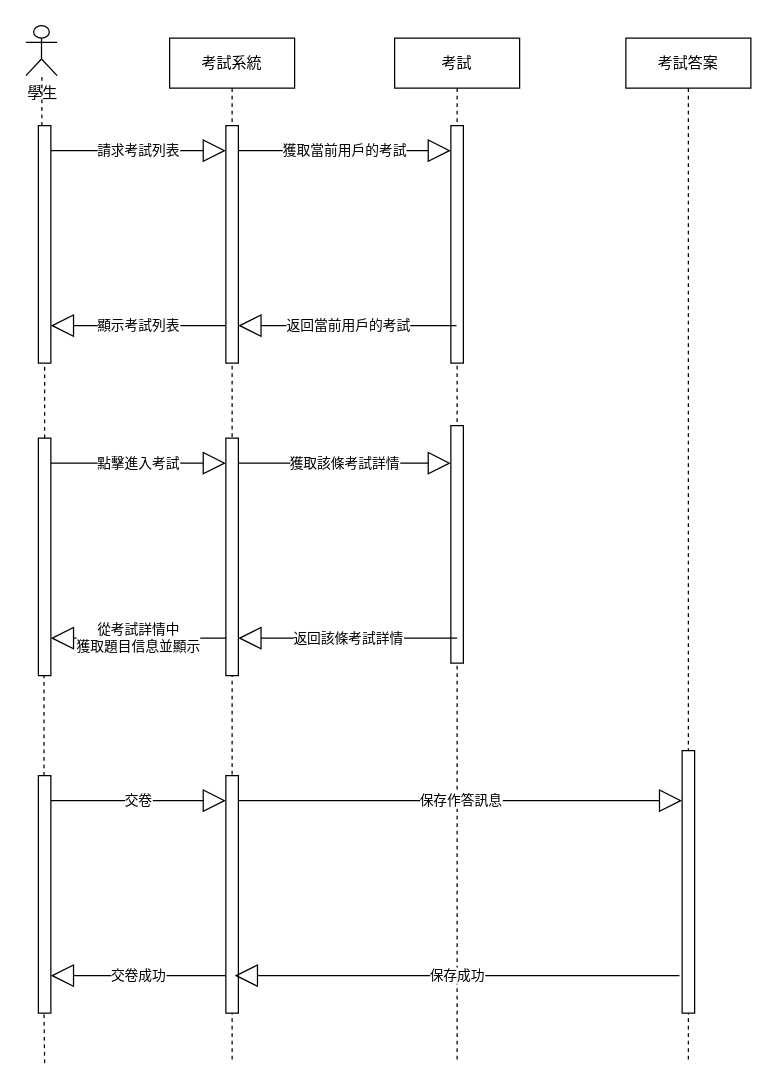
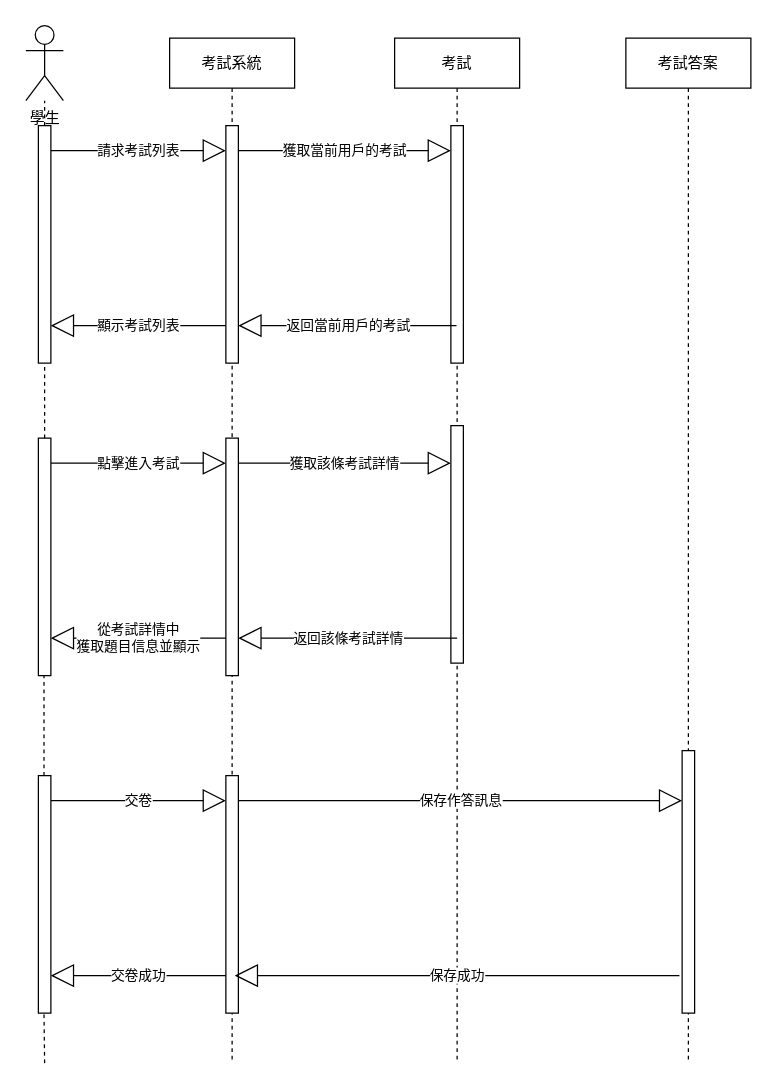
  <mxCell id="0" />
  <mxCell id="1" parent="0" />
  <mxCell id="2" value="考試系統" style="shape=umlLifeline;perimeter=lifelinePerimeter;whiteSpace=wrap;html=1;container=0;dropTarget=0;collapsible=0;recursiveResize=0;outlineConnect=0;portConstraint=eastwest;newEdgeStyle={&quot;edgeStyle&quot;:&quot;elbowEdgeStyle&quot;,&quot;elbow&quot;:&quot;vertical&quot;,&quot;curved&quot;:0,&quot;rounded&quot;:0};" vertex="1" parent="1"><mxGeometry x="135" y="30" width="100" height="820" as="geometry" /></mxCell>
  <mxCell id="3" value="" style="html=1;points=[];perimeter=orthogonalPerimeter;outlineConnect=0;targetShapes=umlLifeline;portConstraint=eastwest;newEdgeStyle={&quot;edgeStyle&quot;:&quot;elbowEdgeStyle&quot;,&quot;elbow&quot;:&quot;vertical&quot;,&quot;curved&quot;:0,&quot;rounded&quot;:0};" vertex="1" parent="2"><mxGeometry x="45" y="70" width="10" height="190" as="geometry" /></mxCell>
  <mxCell id="4" value="" style="html=1;points=[];perimeter=orthogonalPerimeter;outlineConnect=0;targetShapes=umlLifeline;portConstraint=eastwest;newEdgeStyle={&quot;edgeStyle&quot;:&quot;elbowEdgeStyle&quot;,&quot;elbow&quot;:&quot;vertical&quot;,&quot;curved&quot;:0,&quot;rounded&quot;:0};" vertex="1" parent="2"><mxGeometry x="45" y="320" width="10" height="190" as="geometry" /></mxCell>
  <mxCell id="5" value="" style="html=1;points=[];perimeter=orthogonalPerimeter;outlineConnect=0;targetShapes=umlLifeline;portConstraint=eastwest;newEdgeStyle={&quot;edgeStyle&quot;:&quot;elbowEdgeStyle&quot;,&quot;elbow&quot;:&quot;vertical&quot;,&quot;curved&quot;:0,&quot;rounded&quot;:0};" vertex="1" parent="2"><mxGeometry x="45" y="590" width="10" height="190" as="geometry" /></mxCell>
  <mxCell id="6" value="交卷" style="endArrow=block;endSize=16;endFill=0;html=1;rounded=0;" edge="1" parent="2"><mxGeometry width="160" relative="1" as="geometry"><mxPoint x="-95" y="610" as="sourcePoint" /><mxPoint x="45" y="610" as="targetPoint" /></mxGeometry></mxCell>
  <mxCell id="7" value="交卷成功" style="endArrow=block;endSize=16;endFill=0;html=1;rounded=0;" edge="1" parent="2"><mxGeometry width="160" relative="1" as="geometry"><mxPoint x="45" y="750" as="sourcePoint" /><mxPoint x="-95" y="750" as="targetPoint" /><mxPoint as="offset" /></mxGeometry></mxCell>
  <mxCell id="8" value="" style="html=1;points=[];perimeter=orthogonalPerimeter;outlineConnect=0;targetShapes=umlLifeline;portConstraint=eastwest;newEdgeStyle={&quot;edgeStyle&quot;:&quot;elbowEdgeStyle&quot;,&quot;elbow&quot;:&quot;vertical&quot;,&quot;curved&quot;:0,&quot;rounded&quot;:0};" vertex="1" parent="2"><mxGeometry x="-105" y="590" width="10" height="190" as="geometry" /></mxCell>
  <mxCell id="9" value="考試&lt;span style=&quot;color: rgba(0, 0, 0, 0); font-family: monospace; font-size: 0px; text-align: start; text-wrap-mode: nowrap;&quot;&gt;%3CmxGraphModel%3E%3Croot%3E%3CmxCell%20id%3D%220%22%2F%3E%3CmxCell%20id%3D%221%22%20parent%3D%220%22%2F%3E%3CmxCell%20id%3D%222%22%20value%3D%22%E7%AE%A1%E7%90%86%E5%93%A1%22%20style%3D%22swimlane%3Bhtml%3D1%3BstartSize%3D20%3Bcontainer%3D0%3B%22%20vertex%3D%221%22%20parent%3D%221%22%3E%3CmxGeometry%20x%3D%2270%22%20y%3D%2240%22%20width%3D%22160%22%20height%3D%22750%22%20as%3D%22geometry%22%2F%3E%3C%2FmxCell%3E%3CmxCell%20id%3D%223%22%20value%3D%22%22%20style%3D%22ellipse%3Bhtml%3D1%3Bshape%3DendState%3BfillColor%3D%23000000%3BstrokeColor%3D%23ff0000%3B%22%20vertex%3D%221%22%20parent%3D%222%22%3E%3CmxGeometry%20x%3D%2265%22%20y%3D%2240%22%20width%3D%2230%22%20height%3D%2230%22%20as%3D%22geometry%22%2F%3E%3C%2FmxCell%3E%3CmxCell%20id%3D%224%22%20value%3D%22%22%20style%3D%22rounded%3D1%3BwhiteSpace%3Dwrap%3Bhtml%3D1%3B%22%20vertex%3D%221%22%20parent%3D%222%22%3E%3CmxGeometry%20x%3D%2220%22%20y%3D%2290%22%20width%3D%22120%22%20height%3D%2260%22%20as%3D%22geometry%22%2F%3E%3C%2FmxCell%3E%3C%2Froot%3E%3C%2FmxGraphModel%3E&lt;/span&gt;" style="shape=umlLifeline;perimeter=lifelinePerimeter;whiteSpace=wrap;html=1;container=0;dropTarget=0;collapsible=0;recursiveResize=0;outlineConnect=0;portConstraint=eastwest;newEdgeStyle={&quot;edgeStyle&quot;:&quot;elbowEdgeStyle&quot;,&quot;elbow&quot;:&quot;vertical&quot;,&quot;curved&quot;:0,&quot;rounded&quot;:0};" vertex="1" parent="1"><mxGeometry x="315" y="30" width="100" height="820" as="geometry" /></mxCell>
  <mxCell id="10" value="" style="html=1;points=[];perimeter=orthogonalPerimeter;outlineConnect=0;targetShapes=umlLifeline;portConstraint=eastwest;newEdgeStyle={&quot;edgeStyle&quot;:&quot;elbowEdgeStyle&quot;,&quot;elbow&quot;:&quot;vertical&quot;,&quot;curved&quot;:0,&quot;rounded&quot;:0};" vertex="1" parent="9"><mxGeometry x="45" y="70" width="10" height="190" as="geometry" /></mxCell>
  <mxCell id="11" value="" style="html=1;points=[];perimeter=orthogonalPerimeter;outlineConnect=0;targetShapes=umlLifeline;portConstraint=eastwest;newEdgeStyle={&quot;edgeStyle&quot;:&quot;elbowEdgeStyle&quot;,&quot;elbow&quot;:&quot;vertical&quot;,&quot;curved&quot;:0,&quot;rounded&quot;:0};" vertex="1" parent="9"><mxGeometry x="45" y="310" width="10" height="190" as="geometry" /></mxCell>
- <mxCell id="12" value="學生" style="shape=umlActor;verticalLabelPosition=bottom;verticalAlign=top;html=1;outlineConnect=0;" vertex="1" parent="1"><mxGeometry x="20" y="20" width="25" height="40" as="geometry" /></mxCell>
+ <mxCell id="12" value="學生" style="shape=umlActor;verticalLabelPosition=bottom;verticalAlign=top;html=1;outlineConnect=0;" vertex="1" parent="1"><mxGeometry x="20" y="20" width="30" height="60" as="geometry" /></mxCell>
  <mxCell id="13" value="" style="endArrow=none;dashed=1;html=1;rounded=0;" edge="1" parent="1" source="16" target="12"><mxGeometry width="50" height="50" relative="1" as="geometry"><mxPoint x="35" y="330" as="sourcePoint" /><mxPoint x="34.5" y="100" as="targetPoint" /></mxGeometry></mxCell>
  <mxCell id="14" value="考試答案" style="shape=umlLifeline;perimeter=lifelinePerimeter;whiteSpace=wrap;html=1;container=0;dropTarget=0;collapsible=0;recursiveResize=0;outlineConnect=0;portConstraint=eastwest;newEdgeStyle={&quot;edgeStyle&quot;:&quot;elbowEdgeStyle&quot;,&quot;elbow&quot;:&quot;vertical&quot;,&quot;curved&quot;:0,&quot;rounded&quot;:0};" vertex="1" parent="1"><mxGeometry x="500" y="30" width="100" height="820" as="geometry" /></mxCell>
  <mxCell id="15" value="" style="html=1;points=[];perimeter=orthogonalPerimeter;outlineConnect=0;targetShapes=umlLifeline;portConstraint=eastwest;newEdgeStyle={&quot;edgeStyle&quot;:&quot;elbowEdgeStyle&quot;,&quot;elbow&quot;:&quot;vertical&quot;,&quot;curved&quot;:0,&quot;rounded&quot;:0};" vertex="1" parent="14"><mxGeometry x="45" y="570" width="10" height="210" as="geometry" /></mxCell>
  <mxCell id="16" value="" style="html=1;points=[];perimeter=orthogonalPerimeter;outlineConnect=0;targetShapes=umlLifeline;portConstraint=eastwest;newEdgeStyle={&quot;edgeStyle&quot;:&quot;elbowEdgeStyle&quot;,&quot;elbow&quot;:&quot;vertical&quot;,&quot;curved&quot;:0,&quot;rounded&quot;:0};" vertex="1" parent="1"><mxGeometry x="30" y="100" width="10" height="190" as="geometry" /></mxCell>
  <mxCell id="17" value="請求考試列表" style="endArrow=block;endSize=16;endFill=0;html=1;rounded=0;" edge="1" parent="1"><mxGeometry width="160" relative="1" as="geometry"><mxPoint x="40" y="120" as="sourcePoint" /><mxPoint x="180" y="120" as="targetPoint" /></mxGeometry></mxCell>
  <mxCell id="18" value="顯示考試列表" style="endArrow=block;endSize=16;endFill=0;html=1;rounded=0;" edge="1" parent="1" source="3"><mxGeometry width="160" relative="1" as="geometry"><mxPoint x="50" y="270" as="sourcePoint" /><mxPoint x="40" y="260" as="targetPoint" /><mxPoint as="offset" /></mxGeometry></mxCell>
  <mxCell id="19" value="返回當前用戶的考試" style="endArrow=block;endSize=16;endFill=0;html=1;rounded=0;" edge="1" parent="1" source="9"><mxGeometry x="-0.003" width="160" relative="1" as="geometry"><mxPoint x="330" y="260" as="sourcePoint" /><mxPoint x="190" y="260" as="targetPoint" /><mxPoint as="offset" /></mxGeometry></mxCell>
  <mxCell id="20" value="獲取當前用戶的考試" style="endArrow=block;endSize=16;endFill=0;html=1;rounded=0;" edge="1" parent="1" target="10"><mxGeometry width="160" relative="1" as="geometry"><mxPoint x="190" y="120" as="sourcePoint" /><mxPoint x="330" y="120" as="targetPoint" /></mxGeometry></mxCell>
  <mxCell id="21" value="點擊進入考試" style="endArrow=block;endSize=16;endFill=0;html=1;rounded=0;" edge="1" parent="1"><mxGeometry width="160" relative="1" as="geometry"><mxPoint x="40" y="370" as="sourcePoint" /><mxPoint x="180" y="370" as="targetPoint" /></mxGeometry></mxCell>
  <mxCell id="22" value="從考試詳情中&lt;div&gt;獲取題目信息並顯示&lt;/div&gt;" style="endArrow=block;endSize=16;endFill=0;html=1;rounded=0;" edge="1" parent="1"><mxGeometry width="160" relative="1" as="geometry"><mxPoint x="180" y="510" as="sourcePoint" /><mxPoint x="40" y="510" as="targetPoint" /><mxPoint as="offset" /></mxGeometry></mxCell>
  <mxCell id="23" value="返回該條考試詳情" style="endArrow=block;endSize=16;endFill=0;html=1;rounded=0;" edge="1" parent="1"><mxGeometry x="-0.003" width="160" relative="1" as="geometry"><mxPoint x="365" y="510" as="sourcePoint" /><mxPoint x="190" y="510" as="targetPoint" /><mxPoint as="offset" /></mxGeometry></mxCell>
  <mxCell id="24" value="獲取該條考試詳情" style="endArrow=block;endSize=16;endFill=0;html=1;rounded=0;" edge="1" parent="1"><mxGeometry width="160" relative="1" as="geometry"><mxPoint x="190" y="370" as="sourcePoint" /><mxPoint x="360" y="370" as="targetPoint" /></mxGeometry></mxCell>
  <mxCell id="25" value="" style="html=1;points=[];perimeter=orthogonalPerimeter;outlineConnect=0;targetShapes=umlLifeline;portConstraint=eastwest;newEdgeStyle={&quot;edgeStyle&quot;:&quot;elbowEdgeStyle&quot;,&quot;elbow&quot;:&quot;vertical&quot;,&quot;curved&quot;:0,&quot;rounded&quot;:0};" vertex="1" parent="1"><mxGeometry x="30" y="350" width="10" height="190" as="geometry" /></mxCell>
  <mxCell id="26" value="" style="endArrow=none;dashed=1;html=1;rounded=0;" edge="1" parent="1" source="25" target="16"><mxGeometry width="50" height="50" relative="1" as="geometry"><mxPoint x="34.5" y="390" as="sourcePoint" /><mxPoint x="35" y="300" as="targetPoint" /></mxGeometry></mxCell>
  <mxCell id="27" value="" style="endArrow=none;dashed=1;html=1;rounded=0;" edge="1" parent="1" target="25"><mxGeometry width="50" height="50" relative="1" as="geometry"><mxPoint x="34.5" y="620" as="sourcePoint" /><mxPoint x="34.5" y="570" as="targetPoint" /></mxGeometry></mxCell>
  <mxCell id="28" value="" style="endArrow=none;dashed=1;html=1;rounded=0;" edge="1" parent="1"><mxGeometry width="50" height="50" relative="1" as="geometry"><mxPoint x="35" y="850" as="sourcePoint" /><mxPoint x="34.5" y="810" as="targetPoint" /></mxGeometry></mxCell>
  <mxCell id="29" value="保存作答訊息" style="endArrow=block;endSize=16;endFill=0;html=1;rounded=0;" edge="1" parent="1" target="15"><mxGeometry width="160" relative="1" as="geometry"><mxPoint x="190" y="640" as="sourcePoint" /><mxPoint x="330" y="640" as="targetPoint" /></mxGeometry></mxCell>
  <mxCell id="30" value="保存成功" style="endArrow=block;endSize=16;endFill=0;html=1;rounded=0;" edge="1" parent="1"><mxGeometry width="160" relative="1" as="geometry"><mxPoint x="542.84" y="780" as="sourcePoint" /><mxPoint x="187.164" y="780" as="targetPoint" /><mxPoint as="offset" /></mxGeometry></mxCell>
